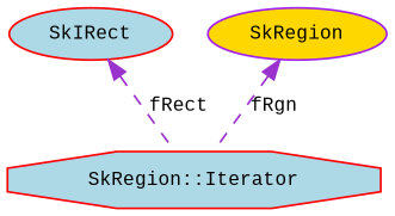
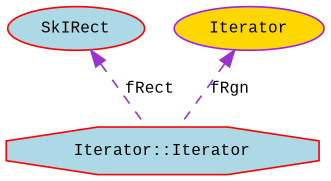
  digraph {
    fontname="Liberation Mono"
    node [color=red fillcolor=lightblue fontname="Liberation Mono" fontsize=10 shape=ellipse style=filled]
    edge [color=darkorchid3 dir=back fontname="Liberation Mono" fontsize=10 labelfontname=FreeSans labelfontsize=10 style=dashed]
    n1 [height=0.2 label=SkIRect width=0.4]
-   n2 [height=0.2 label="SkRegion::Iterator" shape=octagon width=0.4]
-   n3 [color=purple fillcolor=gold height=0.2 label=SkRegion width=0.4]
+   n2 [height=0.2 label="Iterator::Iterator" shape=octagon width=0.4]
+   n3 [color=purple fillcolor=gold height=0.2 label=Iterator width=0.4]
    n1 -> n2 [label=fRect]
    n3 -> n2 [label=fRgn]
  }
